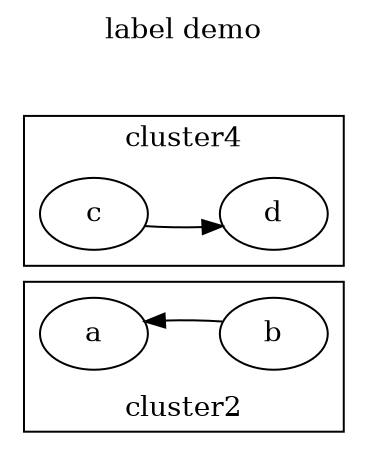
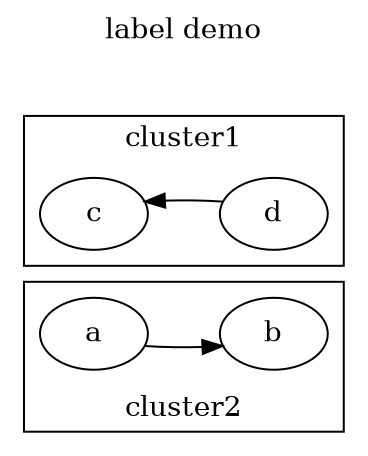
  digraph {
    label="label demo"
    labeljust=center
    labelloc=top
    rankdir=LR
    a [height=0.50 width=0.75]
    b [height=0.50 width=0.75]
    c [height=0.50 width=0.75]
    d [height=0.50 width=0.75]
    subgraph cluster_1 {
      label=cluster2
      labelloc=bottom
      a
      b
    }
    subgraph cluster_2 {
-     label=cluster4
+     label=cluster1
      c
      d
    }
-   b -> a
-   c -> d
+   a -> b
+   d -> c
  }
